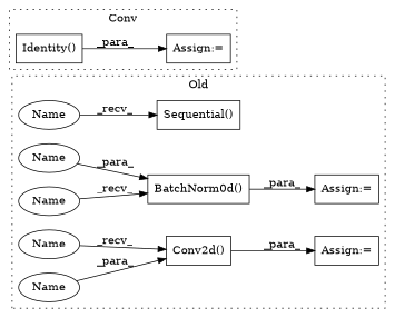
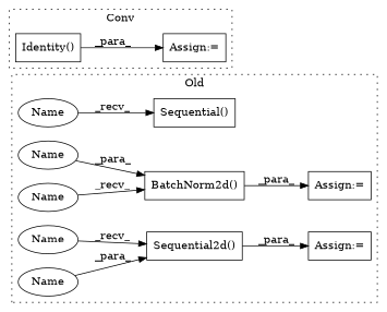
  digraph {
    rankdir=LR
    node [a=87 l=3 shape=box]
-   n1 [a=75 l="15,1" label="BatchNorm0d()" s="1729,1756"]
-   n2 [a=75 l="27,12" label="Conv2d()" s="2444,2502"]
+   n1 [a=75 l="15,1" label="BatchNorm2d()" s="1729,1756"]
+   n2 [a=75 l="27,12" label="Sequential2d()" s="2444,2502"]
    n3 [a=75 l="31,14" label="Sequential()" s="2268,2373"]
    n4 [a=68 label="Assign:=" s=1726]
    n5 [a=68 label="Assign:=" s=2441]
    n6 [l=2 label=Name s=2268 shape=ellipse]
    n7 [l=2 label=Name s=1729 shape=ellipse]
    n8 [l=2 label=Name s=2444 shape=ellipse]
    n9 [l=12 label=Name s=1744 shape=ellipse]
    n10 [l=12 label=Name s=2484 shape=ellipse]
    n11 [a=75 l=13 label="Identity()" s=2802]
    n12 [a=68 label="Assign:=" s=2687]
    subgraph cluster_1 {
      label=Old
      style=dotted
      n1
      n2
      n3
      n4
      n5
      n6
      n7
      n8
      n9
      n10
    }
    subgraph cluster_2 {
      label=Conv
      style=dotted
      n11
      n12
    }
    n1 -> n4 [label=_para_]
    n2 -> n5 [label=_para_]
    n6 -> n3 [label=_recv_]
    n7 -> n1 [label=_recv_]
    n8 -> n2 [label=_recv_]
    n9 -> n1 [label=_para_]
    n10 -> n2 [label=_para_]
    n11 -> n12 [label=_para_]
  }
